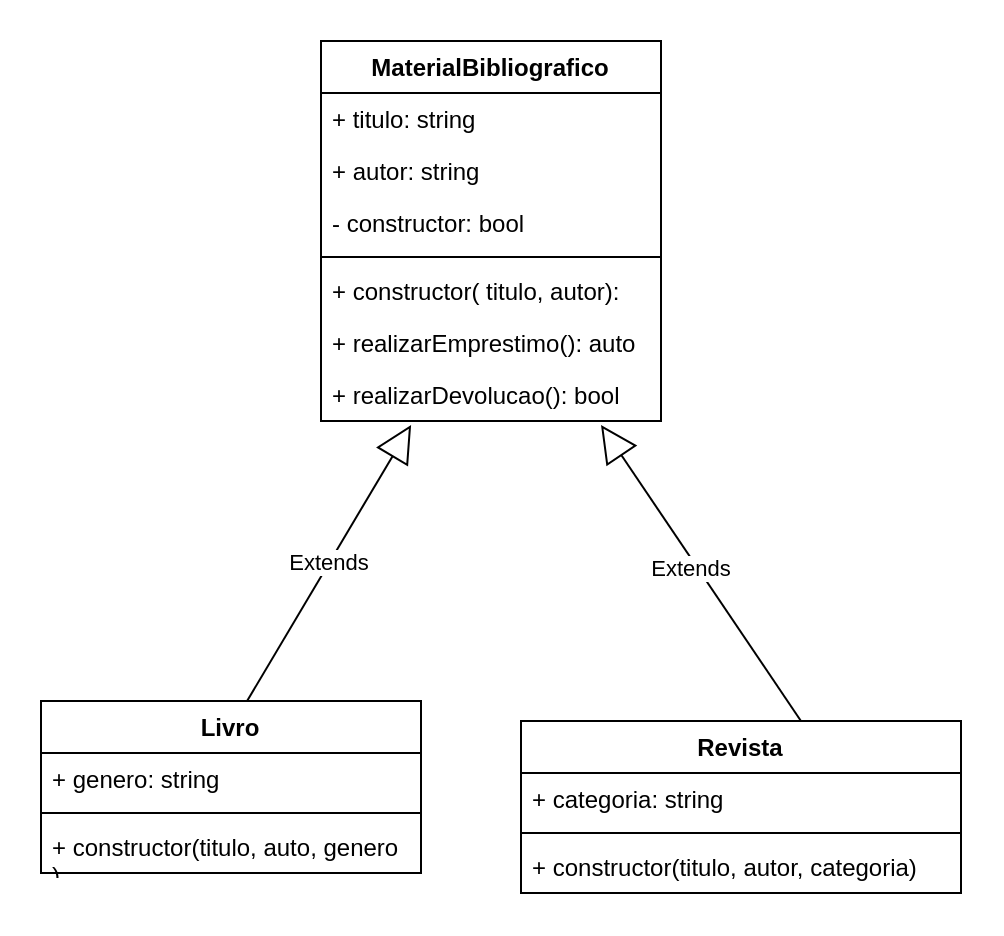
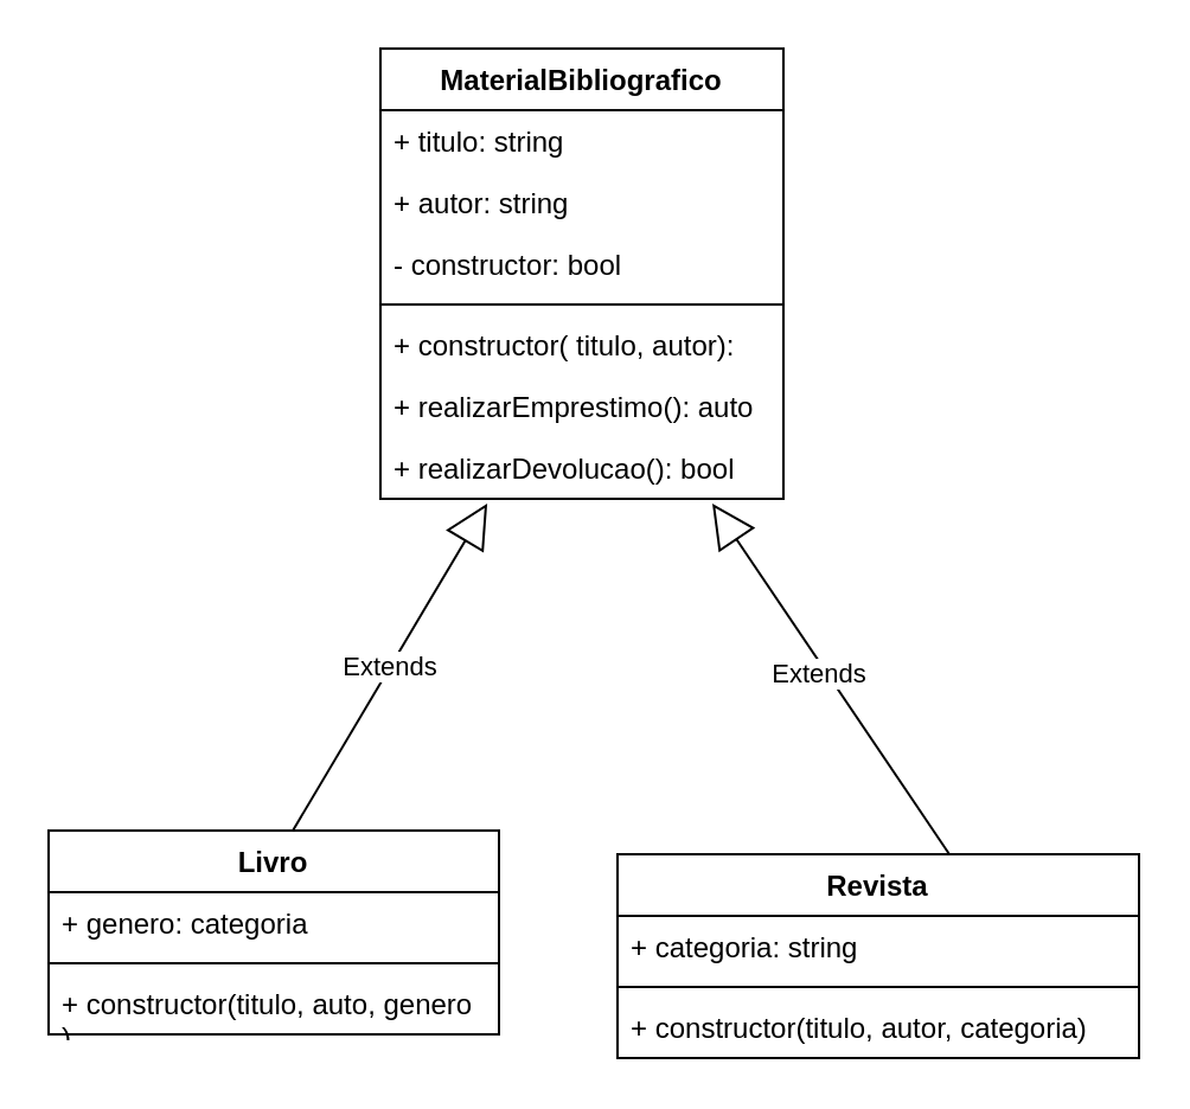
  <mxCell id="0" />
  <mxCell id="1" parent="0" />
  <mxCell id="2" value="MaterialBibliografico&lt;br&gt;" style="swimlane;fontStyle=1;align=center;verticalAlign=top;childLayout=stackLayout;horizontal=1;startSize=26;horizontalStack=0;resizeParent=1;resizeParentMax=0;resizeLast=0;collapsible=1;marginBottom=0;whiteSpace=wrap;html=1;" vertex="1" parent="1"><mxGeometry x="160" y="20" width="170" height="190" as="geometry" /></mxCell>
  <mxCell id="3" value="+ titulo: string" style="text;strokeColor=none;fillColor=none;align=left;verticalAlign=top;spacingLeft=4;spacingRight=4;overflow=hidden;rotatable=0;points=[[0,0.5],[1,0.5]];portConstraint=eastwest;whiteSpace=wrap;html=1;" vertex="1" parent="2"><mxGeometry y="26" width="170" height="26" as="geometry" /></mxCell>
  <mxCell id="4" value="+ autor: string" style="text;strokeColor=none;fillColor=none;align=left;verticalAlign=top;spacingLeft=4;spacingRight=4;overflow=hidden;rotatable=0;points=[[0,0.5],[1,0.5]];portConstraint=eastwest;whiteSpace=wrap;html=1;" vertex="1" parent="2"><mxGeometry y="52" width="170" height="26" as="geometry" /></mxCell>
  <mxCell id="5" value="- constructor: bool" style="text;strokeColor=none;fillColor=none;align=left;verticalAlign=top;spacingLeft=4;spacingRight=4;overflow=hidden;rotatable=0;points=[[0,0.5],[1,0.5]];portConstraint=eastwest;whiteSpace=wrap;html=1;" vertex="1" parent="2"><mxGeometry y="78" width="170" height="26" as="geometry" /></mxCell>
  <mxCell id="6" value="" style="line;strokeWidth=1;fillColor=none;align=left;verticalAlign=middle;spacingTop=-1;spacingLeft=3;spacingRight=3;rotatable=0;labelPosition=right;points=[];portConstraint=eastwest;strokeColor=inherit;" vertex="1" parent="2"><mxGeometry y="104" width="170" height="8" as="geometry" /></mxCell>
  <mxCell id="7" value="+ constructor( titulo, autor):" style="text;strokeColor=none;fillColor=none;align=left;verticalAlign=top;spacingLeft=4;spacingRight=4;overflow=hidden;rotatable=0;points=[[0,0.5],[1,0.5]];portConstraint=eastwest;whiteSpace=wrap;html=1;" vertex="1" parent="2"><mxGeometry y="112" width="170" height="26" as="geometry" /></mxCell>
  <mxCell id="8" value="+ realizarEmprestimo(): auto" style="text;strokeColor=none;fillColor=none;align=left;verticalAlign=top;spacingLeft=4;spacingRight=4;overflow=hidden;rotatable=0;points=[[0,0.5],[1,0.5]];portConstraint=eastwest;whiteSpace=wrap;html=1;" vertex="1" parent="2"><mxGeometry y="138" width="170" height="26" as="geometry" /></mxCell>
  <mxCell id="9" value="+ realizarDevolucao(): bool" style="text;strokeColor=none;fillColor=none;align=left;verticalAlign=top;spacingLeft=4;spacingRight=4;overflow=hidden;rotatable=0;points=[[0,0.5],[1,0.5]];portConstraint=eastwest;whiteSpace=wrap;html=1;" vertex="1" parent="2"><mxGeometry y="164" width="170" height="26" as="geometry" /></mxCell>
  <mxCell id="10" value="Livro" style="swimlane;fontStyle=1;align=center;verticalAlign=top;childLayout=stackLayout;horizontal=1;startSize=26;horizontalStack=0;resizeParent=1;resizeParentMax=0;resizeLast=0;collapsible=1;marginBottom=0;whiteSpace=wrap;html=1;" vertex="1" parent="1"><mxGeometry x="20" y="350" width="190" height="86" as="geometry" /></mxCell>
- <mxCell id="11" value="+ genero: string" style="text;strokeColor=none;fillColor=none;align=left;verticalAlign=top;spacingLeft=4;spacingRight=4;overflow=hidden;rotatable=0;points=[[0,0.5],[1,0.5]];portConstraint=eastwest;whiteSpace=wrap;html=1;" vertex="1" parent="10"><mxGeometry y="26" width="190" height="26" as="geometry" /></mxCell>
+ <mxCell id="11" value="+ genero: categoria" style="text;strokeColor=none;fillColor=none;align=left;verticalAlign=top;spacingLeft=4;spacingRight=4;overflow=hidden;rotatable=0;points=[[0,0.5],[1,0.5]];portConstraint=eastwest;whiteSpace=wrap;html=1;" vertex="1" parent="10"><mxGeometry y="26" width="190" height="26" as="geometry" /></mxCell>
  <mxCell id="12" value="" style="line;strokeWidth=1;fillColor=none;align=left;verticalAlign=middle;spacingTop=-1;spacingLeft=3;spacingRight=3;rotatable=0;labelPosition=right;points=[];portConstraint=eastwest;strokeColor=inherit;" vertex="1" parent="10"><mxGeometry y="52" width="190" height="8" as="geometry" /></mxCell>
  <mxCell id="13" value="+ constructor(titulo, auto, genero&lt;br&gt;)" style="text;strokeColor=none;fillColor=none;align=left;verticalAlign=top;spacingLeft=4;spacingRight=4;overflow=hidden;rotatable=0;points=[[0,0.5],[1,0.5]];portConstraint=eastwest;whiteSpace=wrap;html=1;" vertex="1" parent="10"><mxGeometry y="60" width="190" height="26" as="geometry" /></mxCell>
  <mxCell id="14" value="Extends" style="endArrow=block;endSize=16;endFill=0;html=1;rounded=0;exitX=0.595;exitY=0;exitDx=0;exitDy=0;exitPerimeter=0;entryX=0.265;entryY=1.077;entryDx=0;entryDy=0;entryPerimeter=0;" edge="1" parent="1" target="9"><mxGeometry width="160" relative="1" as="geometry"><mxPoint x="123.05" y="350" as="sourcePoint" /><mxPoint x="-10" y="260" as="targetPoint" /><mxPoint as="offset" /></mxGeometry></mxCell>
  <mxCell id="15" value="Revista" style="swimlane;fontStyle=1;align=center;verticalAlign=top;childLayout=stackLayout;horizontal=1;startSize=26;horizontalStack=0;resizeParent=1;resizeParentMax=0;resizeLast=0;collapsible=1;marginBottom=0;whiteSpace=wrap;html=1;" vertex="1" parent="1"><mxGeometry x="260" y="360" width="220" height="86" as="geometry" /></mxCell>
  <mxCell id="16" value="+ categoria: string" style="text;strokeColor=none;fillColor=none;align=left;verticalAlign=top;spacingLeft=4;spacingRight=4;overflow=hidden;rotatable=0;points=[[0,0.5],[1,0.5]];portConstraint=eastwest;whiteSpace=wrap;html=1;" vertex="1" parent="15"><mxGeometry y="26" width="220" height="26" as="geometry" /></mxCell>
  <mxCell id="17" value="" style="line;strokeWidth=1;fillColor=none;align=left;verticalAlign=middle;spacingTop=-1;spacingLeft=3;spacingRight=3;rotatable=0;labelPosition=right;points=[];portConstraint=eastwest;strokeColor=inherit;" vertex="1" parent="15"><mxGeometry y="52" width="220" height="8" as="geometry" /></mxCell>
  <mxCell id="18" value="+ constructor(titulo, autor, categoria)" style="text;strokeColor=none;fillColor=none;align=left;verticalAlign=top;spacingLeft=4;spacingRight=4;overflow=hidden;rotatable=0;points=[[0,0.5],[1,0.5]];portConstraint=eastwest;whiteSpace=wrap;html=1;" vertex="1" parent="15"><mxGeometry y="60" width="220" height="26" as="geometry" /></mxCell>
  <mxCell id="19" value="Extends" style="endArrow=block;endSize=16;endFill=0;html=1;rounded=0;exitX=0.5;exitY=0;exitDx=0;exitDy=0;entryX=0.706;entryY=1.077;entryDx=0;entryDy=0;entryPerimeter=0;" edge="1" parent="1"><mxGeometry x="0.05" y="3" width="160" relative="1" as="geometry"><mxPoint x="399.98" y="360" as="sourcePoint" /><mxPoint x="300" y="212.002" as="targetPoint" /><mxPoint as="offset" /></mxGeometry></mxCell>
